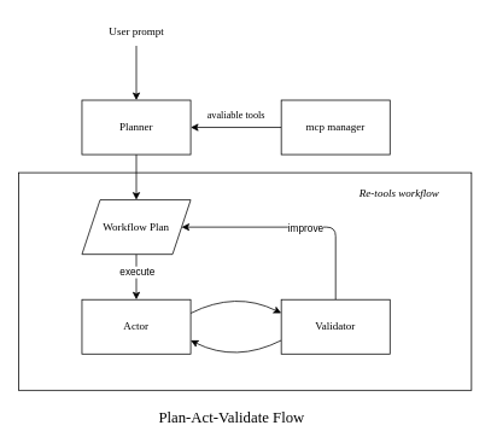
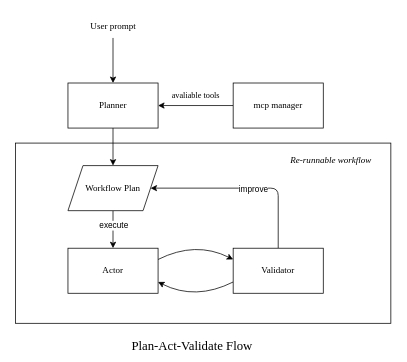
  <mxCell id="0" />
  <mxCell id="1" parent="0" />
  <mxCell id="2" value="" style="rounded=0;whiteSpace=wrap;html=1;fontFamily=Comic Sans MS;" parent="1" vertex="1"><mxGeometry x="20" y="190" width="500" height="240" as="geometry" /></mxCell>
  <mxCell id="3" value="" style="edgeStyle=none;html=1;fontFamily=Comic Sans MS;" parent="1" source="4" target="9" edge="1"><mxGeometry relative="1" as="geometry" /></mxCell>
  <mxCell id="4" value="Planner" style="rounded=0;whiteSpace=wrap;html=1;fontFamily=Comic Sans MS;" parent="1" vertex="1"><mxGeometry x="90" y="110" width="120" height="60" as="geometry" /></mxCell>
  <mxCell id="5" value="" style="edgeStyle=none;html=1;fontFamily=Comic Sans MS;entryX=0.5;entryY=0;entryDx=0;entryDy=0;" parent="1" source="6" target="4" edge="1"><mxGeometry relative="1" as="geometry" /></mxCell>
  <mxCell id="6" value="User prompt" style="text;html=1;align=center;verticalAlign=middle;resizable=0;points=[];autosize=1;strokeColor=none;fillColor=none;fontFamily=Comic Sans MS;" parent="1" vertex="1"><mxGeometry x="105" y="20" width="90" height="30" as="geometry" /></mxCell>
  <mxCell id="7" value="" style="edgeStyle=none;html=1;fontFamily=Comic Sans MS;" parent="1" source="9" target="14" edge="1"><mxGeometry relative="1" as="geometry" /></mxCell>
  <mxCell id="8" value="execute" style="edgeLabel;html=1;align=center;verticalAlign=middle;resizable=0;points=[];" parent="7" vertex="1" connectable="0"><mxGeometry x="-0.253" relative="1" as="geometry"><mxPoint as="offset" /></mxGeometry></mxCell>
  <mxCell id="9" value="Workflow Plan" style="shape=parallelogram;perimeter=parallelogramPerimeter;whiteSpace=wrap;html=1;fixedSize=1;fontFamily=Comic Sans MS;rounded=0;" parent="1" vertex="1"><mxGeometry x="90" y="220" width="120" height="60" as="geometry" /></mxCell>
  <mxCell id="10" value="" style="edgeStyle=none;html=1;fontFamily=Comic Sans MS;" parent="1" source="12" target="4" edge="1"><mxGeometry relative="1" as="geometry" /></mxCell>
  <mxCell id="11" value="avaliable tools" style="edgeLabel;html=1;align=center;verticalAlign=middle;resizable=0;points=[];fontFamily=Comic Sans MS;" parent="10" vertex="1" connectable="0"><mxGeometry x="0.02" y="-4" relative="1" as="geometry"><mxPoint y="-11" as="offset" /></mxGeometry></mxCell>
  <mxCell id="12" value="mcp manager" style="rounded=0;whiteSpace=wrap;html=1;fontFamily=Comic Sans MS;" parent="1" vertex="1"><mxGeometry x="310" y="110" width="120" height="60" as="geometry" /></mxCell>
  <mxCell id="13" style="edgeStyle=none;html=1;exitX=1;exitY=0.25;exitDx=0;exitDy=0;entryX=0;entryY=0.25;entryDx=0;entryDy=0;rounded=0;curved=1;fontFamily=Comic Sans MS;" parent="1" source="14" target="18" edge="1"><mxGeometry relative="1" as="geometry"><Array as="points"><mxPoint x="260" y="320" /></Array></mxGeometry></mxCell>
  <mxCell id="14" value="Actor" style="rounded=0;whiteSpace=wrap;html=1;fontFamily=Comic Sans MS;" parent="1" vertex="1"><mxGeometry x="90" y="330" width="120" height="60" as="geometry" /></mxCell>
  <mxCell id="15" style="edgeStyle=none;html=1;exitX=0;exitY=0.75;exitDx=0;exitDy=0;entryX=1;entryY=0.75;entryDx=0;entryDy=0;rounded=0;curved=1;fontFamily=Comic Sans MS;" parent="1" source="18" target="14" edge="1"><mxGeometry relative="1" as="geometry"><Array as="points"><mxPoint x="260" y="400" /></Array></mxGeometry></mxCell>
  <mxCell id="16" style="edgeStyle=none;html=1;entryX=1;entryY=0.5;entryDx=0;entryDy=0;" parent="1" source="18" target="9" edge="1"><mxGeometry relative="1" as="geometry"><Array as="points"><mxPoint x="370" y="250" /></Array></mxGeometry></mxCell>
  <mxCell id="17" value="improve" style="edgeLabel;html=1;align=center;verticalAlign=middle;resizable=0;points=[];" parent="16" vertex="1" connectable="0"><mxGeometry x="-0.086" relative="1" as="geometry"><mxPoint as="offset" /></mxGeometry></mxCell>
  <mxCell id="18" value="Validator" style="rounded=0;whiteSpace=wrap;html=1;fontFamily=Comic Sans MS;" parent="1" vertex="1"><mxGeometry x="310" y="330" width="120" height="60" as="geometry" /></mxCell>
- <mxCell id="19" value="Re-tools workflow" style="text;html=1;align=center;verticalAlign=middle;resizable=0;points=[];autosize=1;strokeColor=none;fillColor=none;fontStyle=2;fontFamily=Comic Sans MS;" parent="1" vertex="1"><mxGeometry x="370" y="198" width="140" height="30" as="geometry" /></mxCell>
+ <mxCell id="19" value="Re-runnable workflow" style="text;html=1;align=center;verticalAlign=middle;resizable=0;points=[];autosize=1;strokeColor=none;fillColor=none;fontStyle=2;fontFamily=Comic Sans MS;" parent="1" vertex="1"><mxGeometry x="370" y="198" width="140" height="30" as="geometry" /></mxCell>
  <mxCell id="20" value="Plan-Act-Validate Flow" style="edgeLabel;html=1;align=center;verticalAlign=middle;resizable=0;points=[];fontFamily=Comic Sans MS;fontSize=17;" vertex="1" connectable="0" parent="1"><mxGeometry x="254" y="460" as="geometry" /></mxCell>
